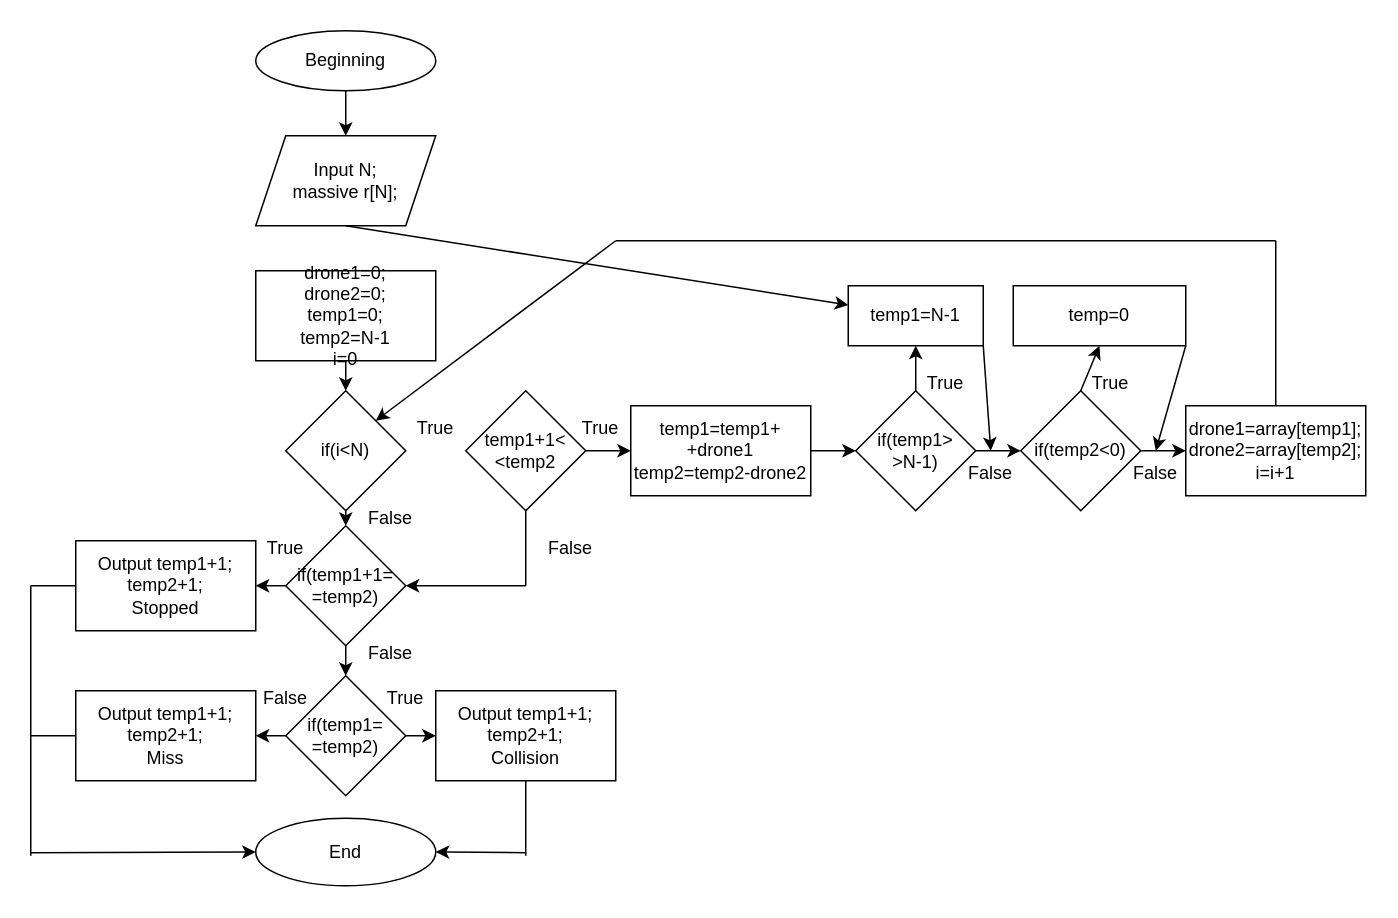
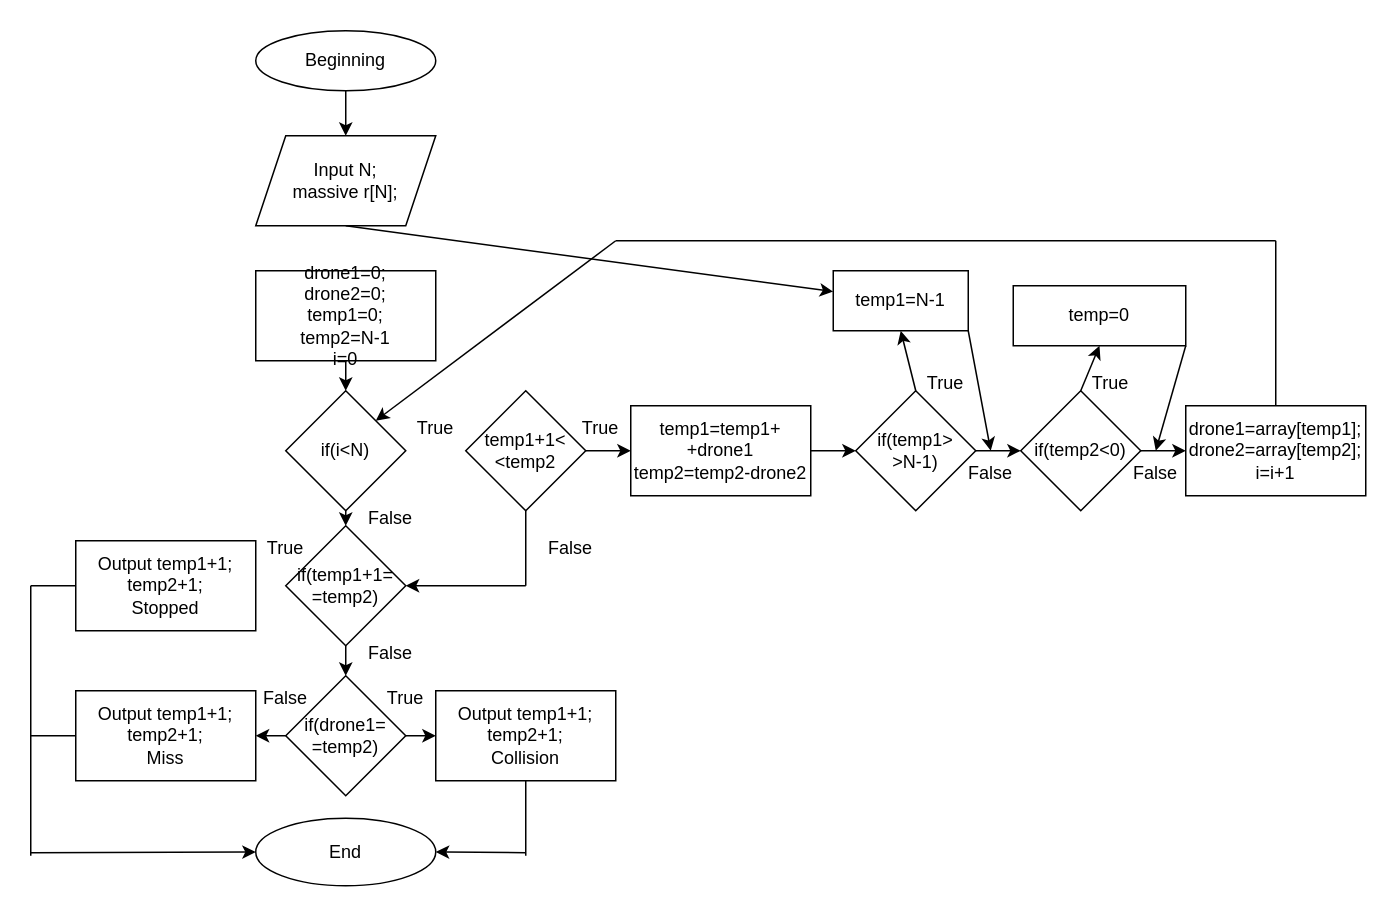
  <mxCell id="0" />
  <mxCell id="1" parent="0" />
  <mxCell id="2" value="Beginning" style="ellipse;whiteSpace=wrap;html=1;" vertex="1" parent="1"><mxGeometry x="170" y="20" width="120" height="40" as="geometry" /></mxCell>
  <mxCell id="3" value="Input N;&lt;br&gt;massive r[N];" style="shape=parallelogram;perimeter=parallelogramPerimeter;whiteSpace=wrap;html=1;fixedSize=1;" vertex="1" parent="1"><mxGeometry x="170" y="90" width="120" height="60" as="geometry" /></mxCell>
  <mxCell id="4" value="drone1=0;&lt;br&gt;drone2=0;&lt;br&gt;temp1=0;&lt;br&gt;temp2=N-1&lt;br&gt;i=0" style="rounded=0;whiteSpace=wrap;html=1;" vertex="1" parent="1"><mxGeometry x="170" y="180" width="120" height="60" as="geometry" /></mxCell>
  <mxCell id="5" value="if(i&amp;lt;N)" style="rhombus;whiteSpace=wrap;html=1;" vertex="1" parent="1"><mxGeometry x="190" y="260" width="80" height="80" as="geometry" /></mxCell>
  <mxCell id="6" value="temp1+1&amp;lt;&lt;br&gt;&amp;lt;temp2" style="rhombus;whiteSpace=wrap;html=1;" vertex="1" parent="1"><mxGeometry x="310" y="260" width="80" height="80" as="geometry" /></mxCell>
  <mxCell id="7" value="temp1=temp1+&lt;br&gt;+drone1&lt;br&gt;temp2=temp2-drone2" style="rounded=0;whiteSpace=wrap;html=1;" vertex="1" parent="1"><mxGeometry x="420" y="270" width="120" height="60" as="geometry" /></mxCell>
  <mxCell id="8" value="" style="endArrow=classic;html=1;rounded=0;exitX=0.5;exitY=1;exitDx=0;exitDy=0;" edge="1" parent="1" source="2"><mxGeometry width="50" height="50" relative="1" as="geometry"><mxPoint x="220" y="320" as="sourcePoint" /><mxPoint x="230" y="90" as="targetPoint" /></mxGeometry></mxCell>
  <mxCell id="9" value="" style="endArrow=classic;html=1;rounded=0;exitX=0.5;exitY=1;exitDx=0;exitDy=0;" edge="1" parent="1" source="3" target="14"><mxGeometry width="50" height="50" relative="1" as="geometry"><mxPoint x="220" y="320" as="sourcePoint" /><mxPoint x="270" y="270" as="targetPoint" /></mxGeometry></mxCell>
  <mxCell id="10" value="" style="endArrow=classic;html=1;rounded=0;exitX=0.5;exitY=1;exitDx=0;exitDy=0;entryX=0.5;entryY=0;entryDx=0;entryDy=0;" edge="1" parent="1" source="4" target="5"><mxGeometry width="50" height="50" relative="1" as="geometry"><mxPoint x="220" y="320" as="sourcePoint" /><mxPoint x="270" y="270" as="targetPoint" /></mxGeometry></mxCell>
  <mxCell id="11" value="" style="endArrow=classic;html=1;rounded=0;exitX=1;exitY=0.5;exitDx=0;exitDy=0;entryX=0;entryY=0.5;entryDx=0;entryDy=0;" edge="1" parent="1" source="6" target="7"><mxGeometry width="50" height="50" relative="1" as="geometry"><mxPoint x="220" y="320" as="sourcePoint" /><mxPoint x="270" y="270" as="targetPoint" /></mxGeometry></mxCell>
  <mxCell id="12" value="" style="endArrow=classic;html=1;rounded=0;entryX=0.5;entryY=0;entryDx=0;entryDy=0;exitX=0.5;exitY=1;exitDx=0;exitDy=0;" edge="1" parent="1" source="5" target="19"><mxGeometry width="50" height="50" relative="1" as="geometry"><mxPoint x="220" y="320" as="sourcePoint" /><mxPoint x="160" y="300" as="targetPoint" /></mxGeometry></mxCell>
  <mxCell id="13" value="if(temp1&amp;gt;&lt;br&gt;&amp;gt;N-1)" style="rhombus;whiteSpace=wrap;html=1;" vertex="1" parent="1"><mxGeometry x="570" y="260" width="80" height="80" as="geometry" /></mxCell>
- <mxCell id="14" value="temp1=N-1" style="rounded=0;whiteSpace=wrap;html=1;" vertex="1" parent="1"><mxGeometry x="565" y="190" width="90" height="40" as="geometry" /></mxCell>
+ <mxCell id="14" value="temp1=N-1" style="rounded=0;whiteSpace=wrap;html=1;" vertex="1" parent="1"><mxGeometry x="555" y="180" width="90" height="40" as="geometry" /></mxCell>
  <mxCell id="15" value="if(temp2&amp;lt;0)" style="rhombus;whiteSpace=wrap;html=1;" vertex="1" parent="1"><mxGeometry x="680" y="260" width="80" height="80" as="geometry" /></mxCell>
  <mxCell id="16" value="temp=0" style="rounded=0;whiteSpace=wrap;html=1;" vertex="1" parent="1"><mxGeometry x="675" y="190" width="115" height="40" as="geometry" /></mxCell>
  <mxCell id="17" value="drone1=array[temp1];&lt;br&gt;drone2=array[temp2];&lt;br&gt;i=i+1" style="rounded=0;whiteSpace=wrap;html=1;" vertex="1" parent="1"><mxGeometry x="790" y="270" width="120" height="60" as="geometry" /></mxCell>
  <mxCell id="18" value="" style="endArrow=none;html=1;rounded=0;entryX=0.5;entryY=1;entryDx=0;entryDy=0;" edge="1" parent="1" target="6"><mxGeometry width="50" height="50" relative="1" as="geometry"><mxPoint x="350" y="390" as="sourcePoint" /><mxPoint x="550" y="250" as="targetPoint" /></mxGeometry></mxCell>
  <mxCell id="19" value="if(temp1+1=&lt;br&gt;=temp2)" style="rhombus;whiteSpace=wrap;html=1;" vertex="1" parent="1"><mxGeometry x="190" y="350" width="80" height="80" as="geometry" /></mxCell>
  <mxCell id="20" value="" style="endArrow=classic;html=1;rounded=0;entryX=1;entryY=0.5;entryDx=0;entryDy=0;" edge="1" parent="1" target="19"><mxGeometry width="50" height="50" relative="1" as="geometry"><mxPoint x="350" y="390" as="sourcePoint" /><mxPoint x="550" y="250" as="targetPoint" /></mxGeometry></mxCell>
  <mxCell id="21" value="" style="endArrow=classic;html=1;rounded=0;entryX=0;entryY=0.5;entryDx=0;entryDy=0;" edge="1" parent="1" target="13"><mxGeometry width="50" height="50" relative="1" as="geometry"><mxPoint x="540" y="300" as="sourcePoint" /><mxPoint x="550" y="250" as="targetPoint" /></mxGeometry></mxCell>
  <mxCell id="22" value="" style="endArrow=classic;html=1;rounded=0;entryX=0.5;entryY=1;entryDx=0;entryDy=0;exitX=0.5;exitY=0;exitDx=0;exitDy=0;" edge="1" parent="1" source="13" target="14"><mxGeometry width="50" height="50" relative="1" as="geometry"><mxPoint x="500" y="300" as="sourcePoint" /><mxPoint x="550" y="250" as="targetPoint" /></mxGeometry></mxCell>
  <mxCell id="23" value="" style="endArrow=classic;html=1;rounded=0;entryX=0;entryY=0.5;entryDx=0;entryDy=0;" edge="1" parent="1" target="15"><mxGeometry width="50" height="50" relative="1" as="geometry"><mxPoint x="650" y="300" as="sourcePoint" /><mxPoint x="550" y="250" as="targetPoint" /></mxGeometry></mxCell>
  <mxCell id="24" value="" style="endArrow=classic;html=1;rounded=0;entryX=0.5;entryY=1;entryDx=0;entryDy=0;exitX=0.5;exitY=0;exitDx=0;exitDy=0;" edge="1" parent="1" source="15" target="16"><mxGeometry width="50" height="50" relative="1" as="geometry"><mxPoint x="500" y="300" as="sourcePoint" /><mxPoint x="550" y="250" as="targetPoint" /></mxGeometry></mxCell>
  <mxCell id="25" value="" style="endArrow=classic;html=1;rounded=0;entryX=0;entryY=0.5;entryDx=0;entryDy=0;" edge="1" parent="1" target="17"><mxGeometry width="50" height="50" relative="1" as="geometry"><mxPoint x="760" y="300" as="sourcePoint" /><mxPoint x="550" y="250" as="targetPoint" /></mxGeometry></mxCell>
  <mxCell id="26" value="" style="endArrow=classic;html=1;rounded=0;exitX=1;exitY=1;exitDx=0;exitDy=0;" edge="1" parent="1" source="14"><mxGeometry width="50" height="50" relative="1" as="geometry"><mxPoint x="500" y="300" as="sourcePoint" /><mxPoint x="660" y="300" as="targetPoint" /></mxGeometry></mxCell>
  <mxCell id="27" value="" style="endArrow=classic;html=1;rounded=0;exitX=1;exitY=1;exitDx=0;exitDy=0;" edge="1" parent="1" source="16"><mxGeometry width="50" height="50" relative="1" as="geometry"><mxPoint x="500" y="300" as="sourcePoint" /><mxPoint x="770" y="300" as="targetPoint" /></mxGeometry></mxCell>
  <mxCell id="28" value="" style="endArrow=none;html=1;rounded=0;entryX=0.5;entryY=0;entryDx=0;entryDy=0;" edge="1" parent="1" target="17"><mxGeometry width="50" height="50" relative="1" as="geometry"><mxPoint x="850" y="160" as="sourcePoint" /><mxPoint x="690" y="250" as="targetPoint" /></mxGeometry></mxCell>
  <mxCell id="29" value="" style="endArrow=none;html=1;rounded=0;" edge="1" parent="1"><mxGeometry width="50" height="50" relative="1" as="geometry"><mxPoint x="410" y="160" as="sourcePoint" /><mxPoint x="850" y="160" as="targetPoint" /></mxGeometry></mxCell>
  <mxCell id="30" value="" style="endArrow=classic;html=1;rounded=0;entryX=1;entryY=0;entryDx=0;entryDy=0;" edge="1" parent="1" target="5"><mxGeometry width="50" height="50" relative="1" as="geometry"><mxPoint x="410" y="160" as="sourcePoint" /><mxPoint x="690" y="250" as="targetPoint" /></mxGeometry></mxCell>
  <mxCell id="31" value="Output temp1+1;&lt;br&gt;temp2+1;&lt;br&gt;Stopped" style="rounded=0;whiteSpace=wrap;html=1;" vertex="1" parent="1"><mxGeometry x="50" y="360" width="120" height="60" as="geometry" /></mxCell>
- <mxCell id="32" value="" style="endArrow=classic;html=1;rounded=0;entryX=1;entryY=0.5;entryDx=0;entryDy=0;exitX=0;exitY=0.5;exitDx=0;exitDy=0;" edge="1" parent="1" source="19" target="31"><mxGeometry width="50" height="50" relative="1" as="geometry"><mxPoint x="340" y="400" as="sourcePoint" /><mxPoint x="390" y="350" as="targetPoint" /></mxGeometry></mxCell>
- <mxCell id="33" value="if(temp1=&lt;br&gt;=temp2)" style="rhombus;whiteSpace=wrap;html=1;" vertex="1" parent="1"><mxGeometry x="190" y="450" width="80" height="80" as="geometry" /></mxCell>
+ <mxCell id="33" value="if(drone1=&lt;br&gt;=temp2)" style="rhombus;whiteSpace=wrap;html=1;" vertex="1" parent="1"><mxGeometry x="190" y="450" width="80" height="80" as="geometry" /></mxCell>
  <mxCell id="34" value="Output temp1+1;&lt;br&gt;temp2+1;&lt;br&gt;Miss" style="rounded=0;whiteSpace=wrap;html=1;" vertex="1" parent="1"><mxGeometry x="50" y="460" width="120" height="60" as="geometry" /></mxCell>
  <mxCell id="35" value="" style="endArrow=classic;html=1;rounded=0;entryX=1;entryY=0.5;entryDx=0;entryDy=0;exitX=0;exitY=0.5;exitDx=0;exitDy=0;" edge="1" parent="1" source="33" target="34"><mxGeometry width="50" height="50" relative="1" as="geometry"><mxPoint x="340" y="500" as="sourcePoint" /><mxPoint x="390" y="450" as="targetPoint" /></mxGeometry></mxCell>
  <mxCell id="36" value="Output temp1+1;&lt;br&gt;temp2+1;&lt;br&gt;Collision" style="rounded=0;whiteSpace=wrap;html=1;" vertex="1" parent="1"><mxGeometry x="290" y="460" width="120" height="60" as="geometry" /></mxCell>
  <mxCell id="37" value="" style="endArrow=classic;html=1;rounded=0;entryX=0.5;entryY=0;entryDx=0;entryDy=0;exitX=0.5;exitY=1;exitDx=0;exitDy=0;" edge="1" parent="1" source="19" target="33"><mxGeometry width="50" height="50" relative="1" as="geometry"><mxPoint x="340" y="500" as="sourcePoint" /><mxPoint x="390" y="450" as="targetPoint" /></mxGeometry></mxCell>
  <mxCell id="38" value="End" style="ellipse;whiteSpace=wrap;html=1;" vertex="1" parent="1"><mxGeometry x="170" y="545" width="120" height="45" as="geometry" /></mxCell>
  <mxCell id="39" value="" style="endArrow=none;html=1;rounded=0;entryX=0;entryY=0.5;entryDx=0;entryDy=0;" edge="1" parent="1" target="31"><mxGeometry width="50" height="50" relative="1" as="geometry"><mxPoint x="20" y="390" as="sourcePoint" /><mxPoint x="390" y="450" as="targetPoint" /></mxGeometry></mxCell>
  <mxCell id="40" value="" style="endArrow=none;html=1;rounded=0;" edge="1" parent="1"><mxGeometry width="50" height="50" relative="1" as="geometry"><mxPoint x="20" y="570" as="sourcePoint" /><mxPoint x="20" y="390" as="targetPoint" /></mxGeometry></mxCell>
  <mxCell id="41" value="" style="endArrow=none;html=1;rounded=0;entryX=0;entryY=0.5;entryDx=0;entryDy=0;" edge="1" parent="1" target="34"><mxGeometry width="50" height="50" relative="1" as="geometry"><mxPoint x="20" y="490" as="sourcePoint" /><mxPoint x="390" y="450" as="targetPoint" /></mxGeometry></mxCell>
  <mxCell id="42" value="" style="endArrow=classic;html=1;rounded=0;entryX=0;entryY=0.5;entryDx=0;entryDy=0;" edge="1" parent="1" target="38"><mxGeometry width="50" height="50" relative="1" as="geometry"><mxPoint x="20" y="568" as="sourcePoint" /><mxPoint x="390" y="450" as="targetPoint" /></mxGeometry></mxCell>
  <mxCell id="43" value="" style="endArrow=classic;html=1;rounded=0;entryX=0;entryY=0.5;entryDx=0;entryDy=0;exitX=1;exitY=0.5;exitDx=0;exitDy=0;" edge="1" parent="1" source="33" target="36"><mxGeometry width="50" height="50" relative="1" as="geometry"><mxPoint x="340" y="500" as="sourcePoint" /><mxPoint x="390" y="450" as="targetPoint" /></mxGeometry></mxCell>
  <mxCell id="44" value="" style="endArrow=none;html=1;rounded=0;entryX=0.5;entryY=1;entryDx=0;entryDy=0;" edge="1" parent="1" target="36"><mxGeometry width="50" height="50" relative="1" as="geometry"><mxPoint x="350" y="570" as="sourcePoint" /><mxPoint x="390" y="450" as="targetPoint" /></mxGeometry></mxCell>
  <mxCell id="45" value="" style="endArrow=classic;html=1;rounded=0;entryX=1;entryY=0.5;entryDx=0;entryDy=0;" edge="1" parent="1" target="38"><mxGeometry width="50" height="50" relative="1" as="geometry"><mxPoint x="350" y="568" as="sourcePoint" /><mxPoint x="390" y="450" as="targetPoint" /></mxGeometry></mxCell>
  <mxCell id="46" value="True" style="text;html=1;strokeColor=none;fillColor=none;align=center;verticalAlign=middle;whiteSpace=wrap;rounded=0;" vertex="1" parent="1"><mxGeometry x="240" y="450" width="60" height="30" as="geometry" /></mxCell>
  <mxCell id="47" value="True" style="text;html=1;strokeColor=none;fillColor=none;align=center;verticalAlign=middle;whiteSpace=wrap;rounded=0;" vertex="1" parent="1"><mxGeometry x="160" y="350" width="60" height="30" as="geometry" /></mxCell>
  <mxCell id="48" value="True" style="text;html=1;strokeColor=none;fillColor=none;align=center;verticalAlign=middle;whiteSpace=wrap;rounded=0;" vertex="1" parent="1"><mxGeometry x="710" y="240" width="60" height="30" as="geometry" /></mxCell>
  <mxCell id="49" value="True" style="text;html=1;strokeColor=none;fillColor=none;align=center;verticalAlign=middle;whiteSpace=wrap;rounded=0;" vertex="1" parent="1"><mxGeometry x="600" y="240" width="60" height="30" as="geometry" /></mxCell>
  <mxCell id="50" value="True" style="text;html=1;strokeColor=none;fillColor=none;align=center;verticalAlign=middle;whiteSpace=wrap;rounded=0;" vertex="1" parent="1"><mxGeometry x="370" y="270" width="60" height="30" as="geometry" /></mxCell>
  <mxCell id="51" value="True" style="text;html=1;strokeColor=none;fillColor=none;align=center;verticalAlign=middle;whiteSpace=wrap;rounded=0;" vertex="1" parent="1"><mxGeometry x="260" y="270" width="60" height="30" as="geometry" /></mxCell>
  <mxCell id="52" value="False" style="text;html=1;strokeColor=none;fillColor=none;align=center;verticalAlign=middle;whiteSpace=wrap;rounded=0;" vertex="1" parent="1"><mxGeometry x="230" y="420" width="60" height="30" as="geometry" /></mxCell>
  <mxCell id="53" value="False" style="text;html=1;strokeColor=none;fillColor=none;align=center;verticalAlign=middle;whiteSpace=wrap;rounded=0;" vertex="1" parent="1"><mxGeometry x="160" y="450" width="60" height="30" as="geometry" /></mxCell>
  <mxCell id="54" value="False" style="text;html=1;strokeColor=none;fillColor=none;align=center;verticalAlign=middle;whiteSpace=wrap;rounded=0;" vertex="1" parent="1"><mxGeometry x="740" y="300" width="60" height="30" as="geometry" /></mxCell>
  <mxCell id="55" value="False" style="text;html=1;strokeColor=none;fillColor=none;align=center;verticalAlign=middle;whiteSpace=wrap;rounded=0;" vertex="1" parent="1"><mxGeometry x="630" y="300" width="60" height="30" as="geometry" /></mxCell>
  <mxCell id="56" value="False" style="text;html=1;strokeColor=none;fillColor=none;align=center;verticalAlign=middle;whiteSpace=wrap;rounded=0;" vertex="1" parent="1"><mxGeometry x="350" y="350" width="60" height="30" as="geometry" /></mxCell>
  <mxCell id="57" value="False" style="text;html=1;strokeColor=none;fillColor=none;align=center;verticalAlign=middle;whiteSpace=wrap;rounded=0;" vertex="1" parent="1"><mxGeometry x="230" y="330" width="60" height="30" as="geometry" /></mxCell>
